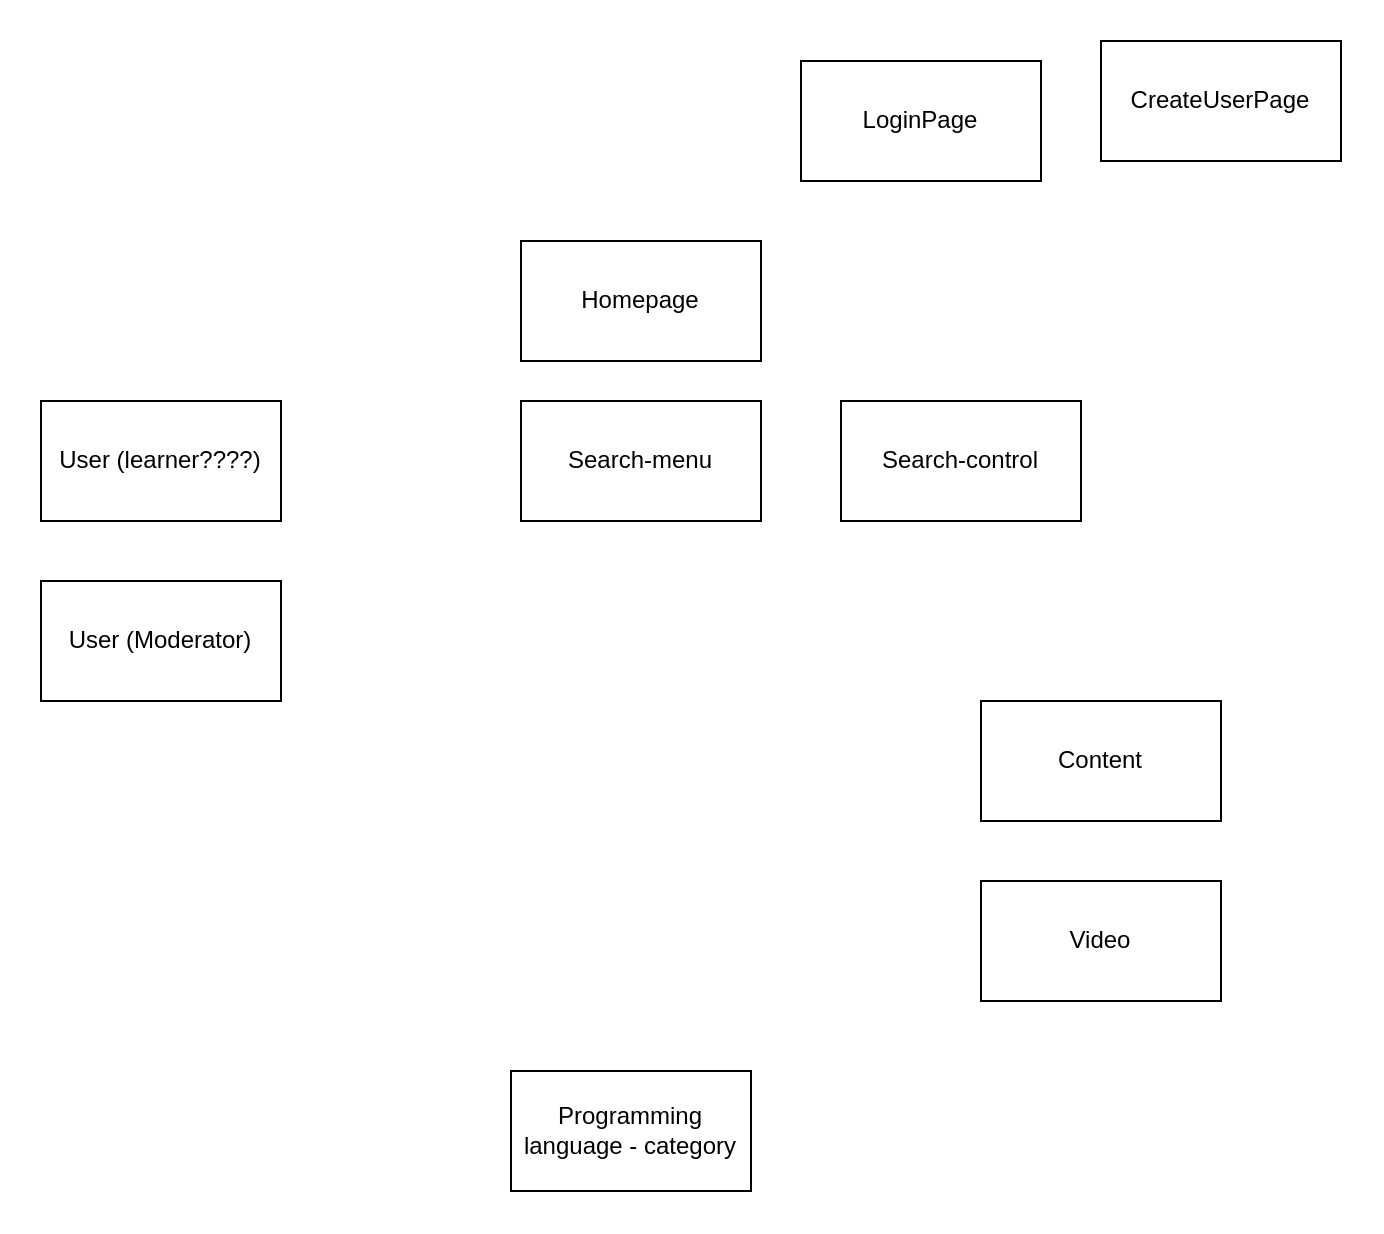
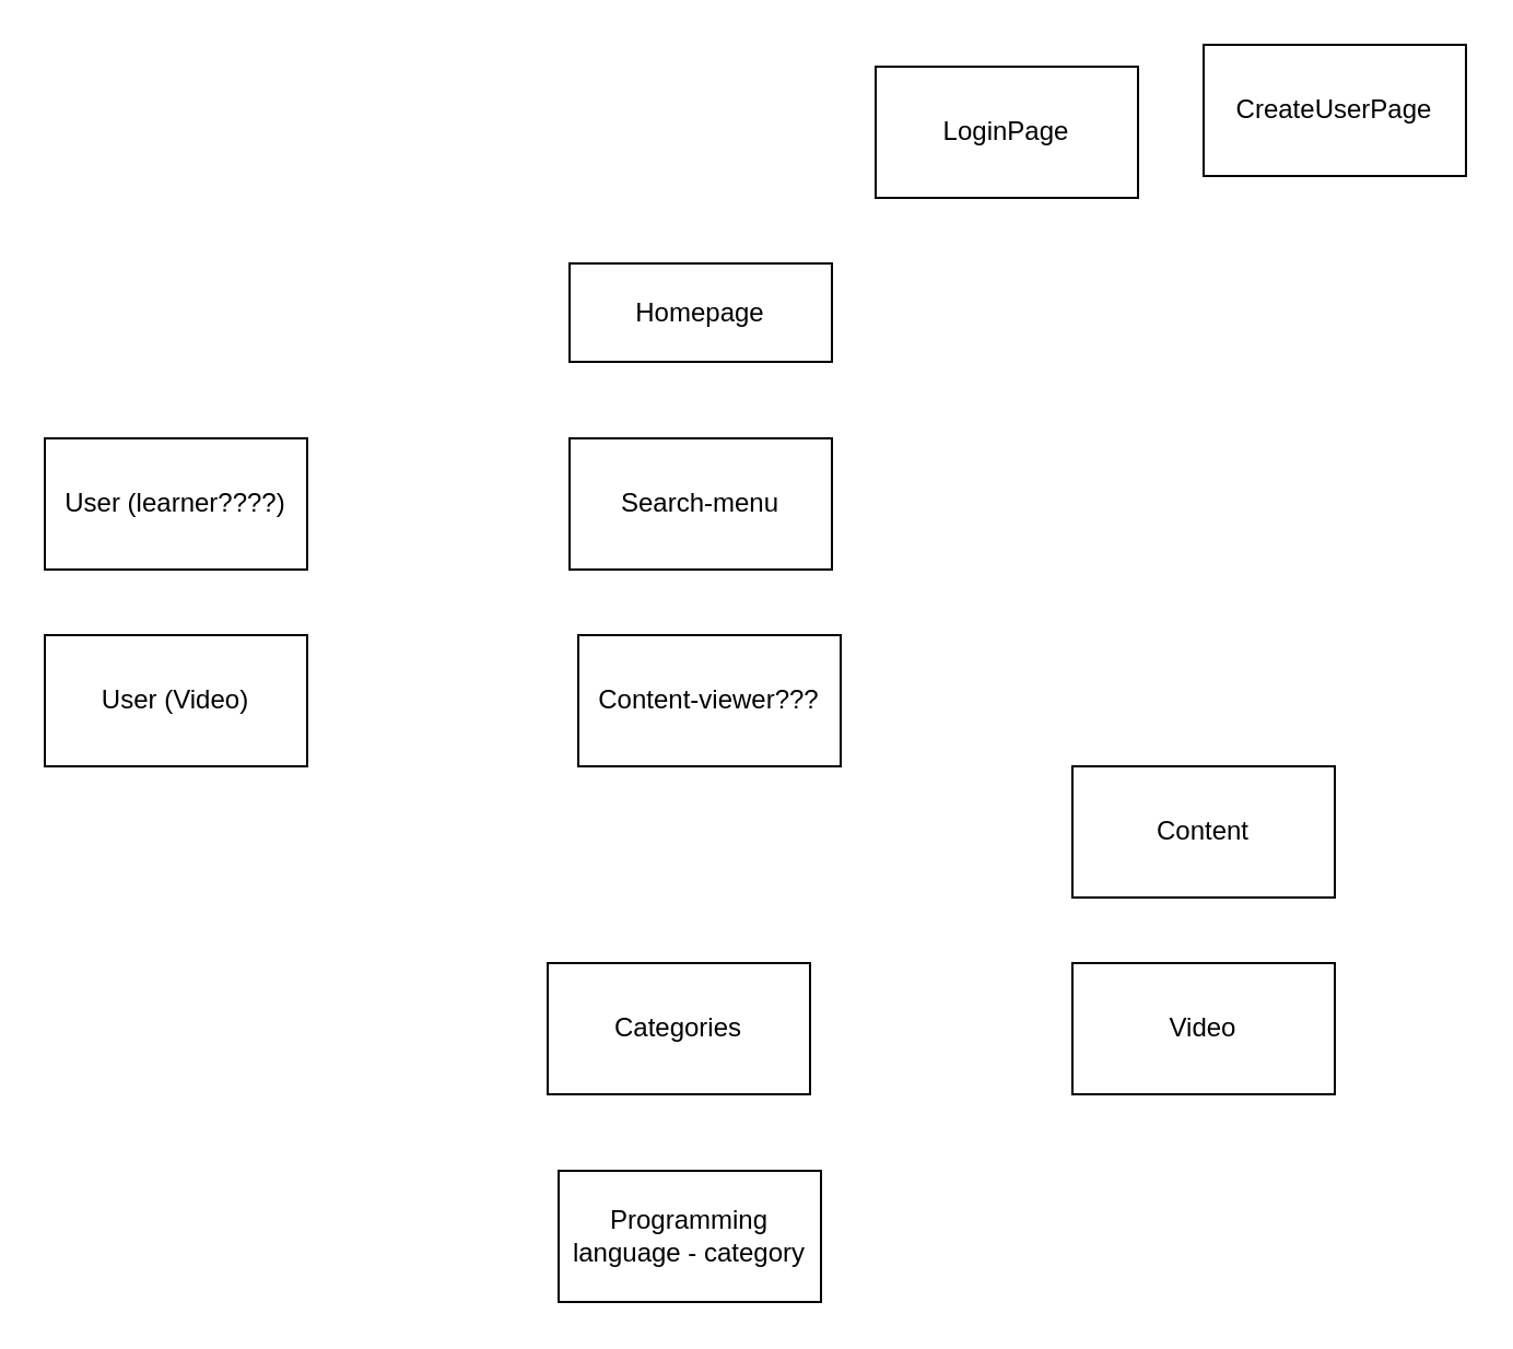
  <mxCell id="0" />
  <mxCell id="1" parent="0" />
  <mxCell id="2" value="Search-menu" style="rounded=0;whiteSpace=wrap;html=1;" vertex="1" parent="1"><mxGeometry x="260" y="200" width="120" height="60" as="geometry" /></mxCell>
- <mxCell id="3" value="Homepage" style="rounded=0;whiteSpace=wrap;html=1;" vertex="1" parent="1"><mxGeometry x="260" y="120" width="120" height="60" as="geometry" /></mxCell>
+ <mxCell id="3" value="Homepage" style="rounded=0;whiteSpace=wrap;html=1;" vertex="1" parent="1"><mxGeometry x="260" y="120" width="120" height="45" as="geometry" /></mxCell>
  <mxCell id="4" value="User (learner????)" style="rounded=0;whiteSpace=wrap;html=1;" vertex="1" parent="1"><mxGeometry x="20" y="200" width="120" height="60" as="geometry" /></mxCell>
+ <mxCell id="5" value="Content-viewer???" style="rounded=0;whiteSpace=wrap;html=1;" vertex="1" parent="1"><mxGeometry x="264" y="290" width="120" height="60" as="geometry" /></mxCell>
  <mxCell id="6" value="LoginPage" style="rounded=0;whiteSpace=wrap;html=1;" vertex="1" parent="1"><mxGeometry x="400" y="30" width="120" height="60" as="geometry" /></mxCell>
  <mxCell id="7" value="CreateUserPage" style="rounded=0;whiteSpace=wrap;html=1;" vertex="1" parent="1"><mxGeometry x="550" y="20" width="120" height="60" as="geometry" /></mxCell>
- <mxCell id="8" value="User (Moderator)" style="rounded=0;whiteSpace=wrap;html=1;" vertex="1" parent="1"><mxGeometry x="20" y="290" width="120" height="60" as="geometry" /></mxCell>
+ <mxCell id="8" value="User (Video)" style="rounded=0;whiteSpace=wrap;html=1;" vertex="1" parent="1"><mxGeometry x="20" y="290" width="120" height="60" as="geometry" /></mxCell>
  <mxCell id="9" value="Content" style="rounded=0;whiteSpace=wrap;html=1;" vertex="1" parent="1"><mxGeometry x="490" y="350" width="120" height="60" as="geometry" /></mxCell>
  <mxCell id="10" value="Video" style="rounded=0;whiteSpace=wrap;html=1;" vertex="1" parent="1"><mxGeometry x="490" y="440" width="120" height="60" as="geometry" /></mxCell>
+ <mxCell id="11" value="Categories" style="rounded=0;whiteSpace=wrap;html=1;" vertex="1" parent="1"><mxGeometry x="250" y="440" width="120" height="60" as="geometry" /></mxCell>
  <mxCell id="12" value="Programming language - category" style="rounded=0;whiteSpace=wrap;html=1;" vertex="1" parent="1"><mxGeometry x="255" y="535" width="120" height="60" as="geometry" /></mxCell>
- <mxCell id="13" value="Search-control" style="rounded=0;whiteSpace=wrap;html=1;" vertex="1" parent="1"><mxGeometry x="420" y="200" width="120" height="60" as="geometry" /></mxCell>
